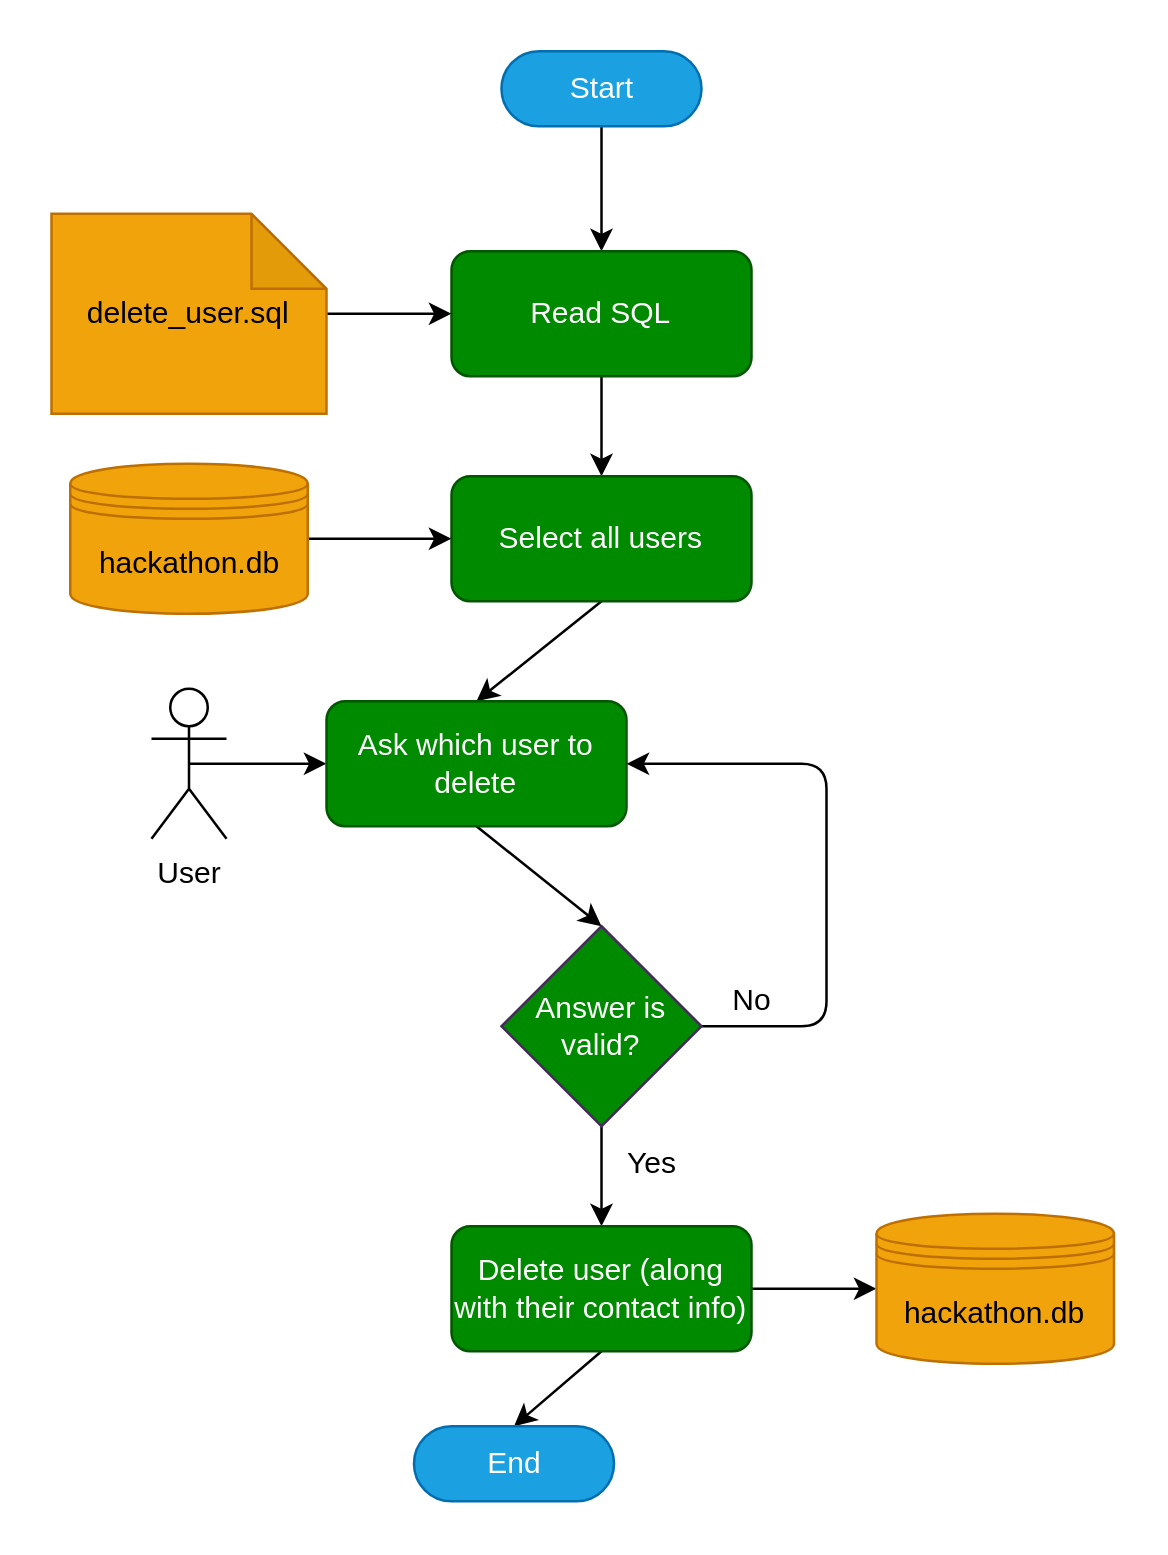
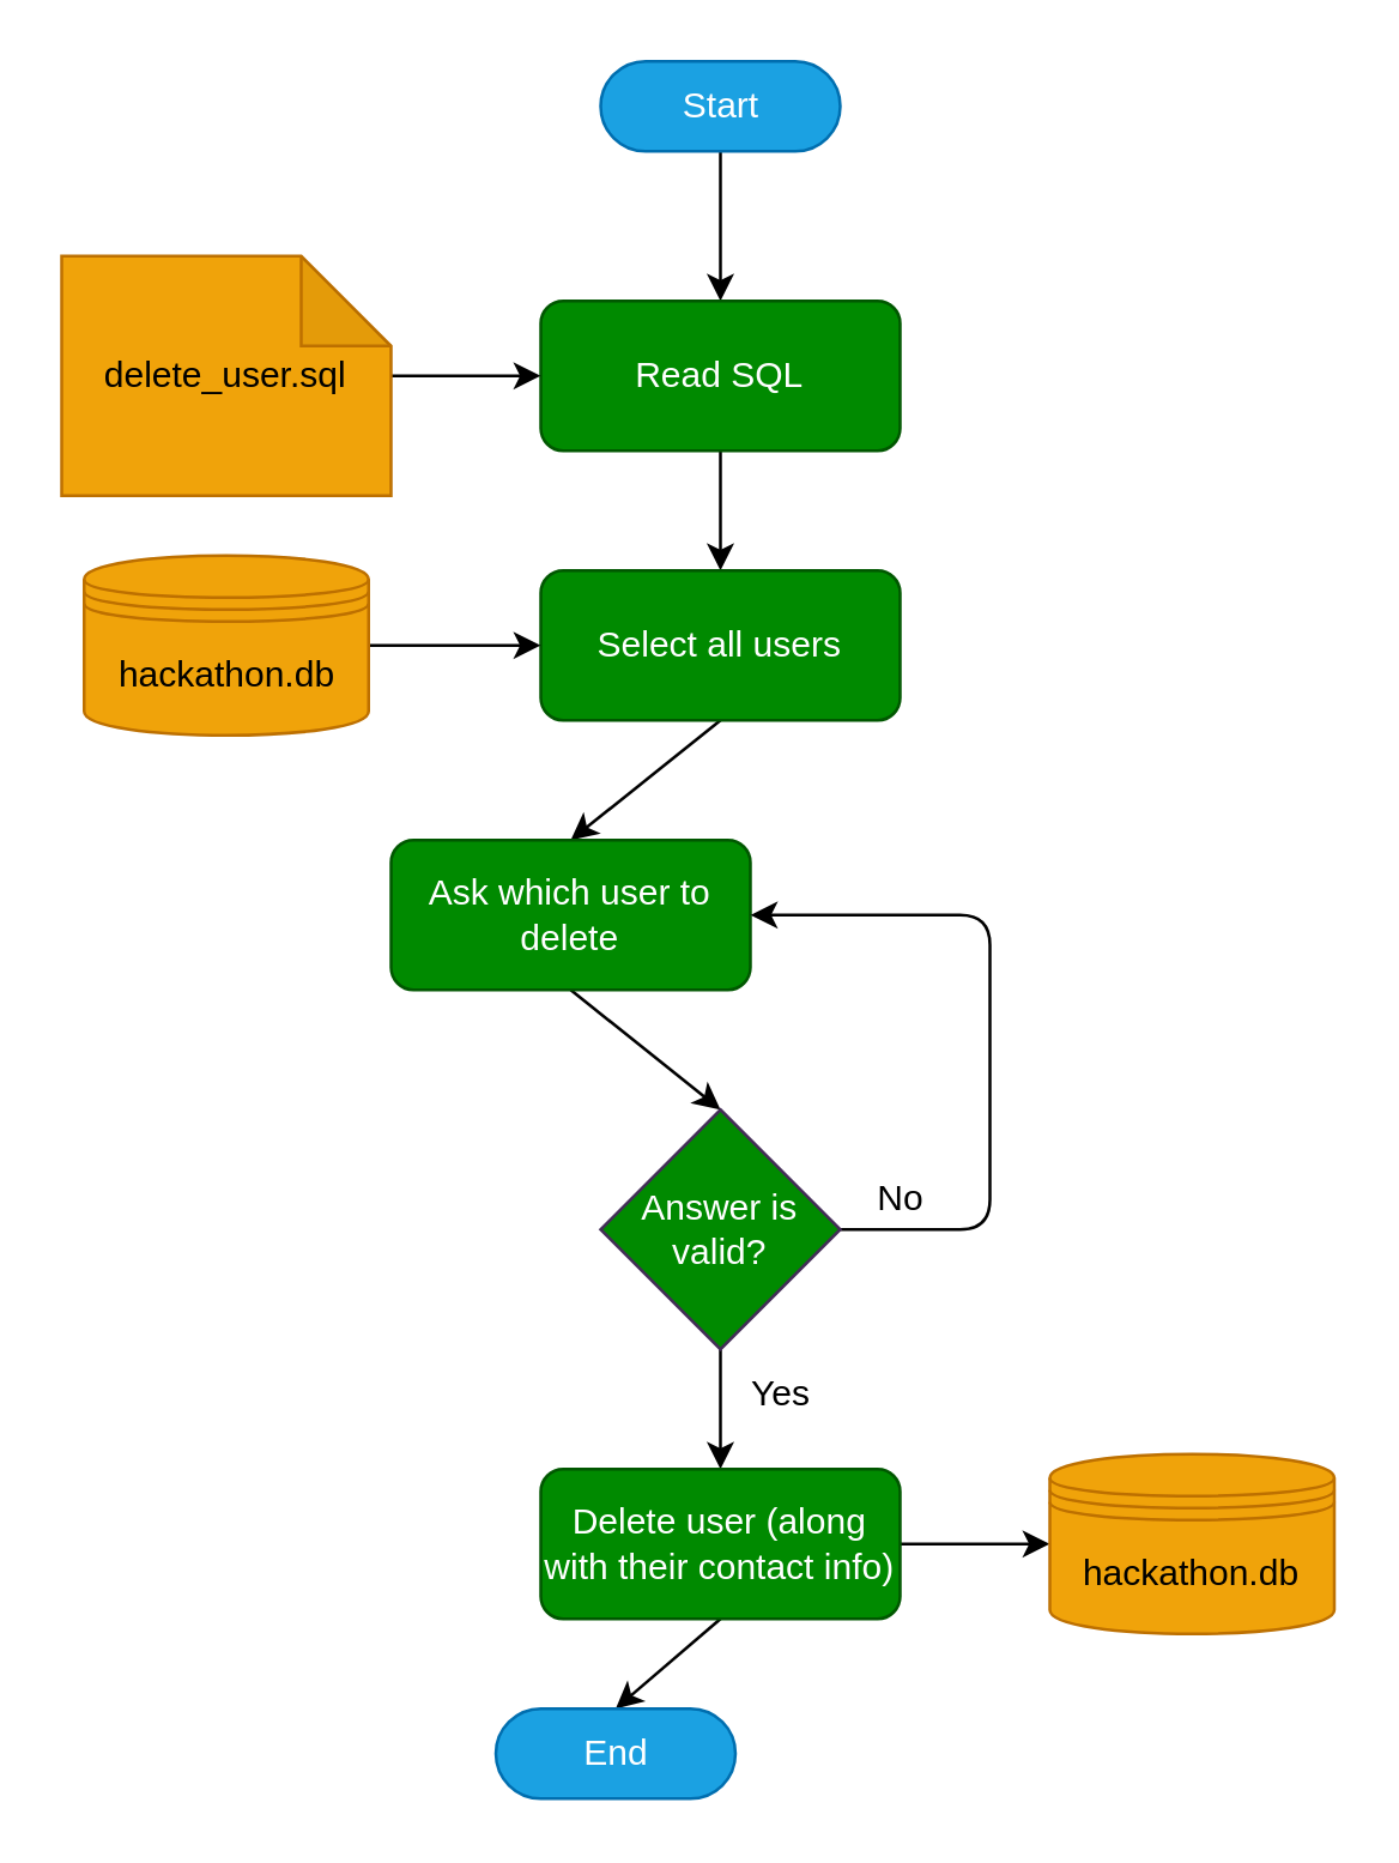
  <mxCell id="0" />
  <mxCell id="1" parent="0" />
  <mxCell id="2" style="edgeStyle=none;html=1;exitX=0.5;exitY=0.5;exitDx=0;exitDy=15;exitPerimeter=0;entryX=0.5;entryY=0;entryDx=0;entryDy=0;" parent="1" source="3" target="5" edge="1"><mxGeometry relative="1" as="geometry" /></mxCell>
  <mxCell id="3" value="Start" style="html=1;dashed=0;whitespace=wrap;shape=mxgraph.dfd.start;fillColor=#1ba1e2;strokeColor=#006EAF;fontColor=#ffffff;" parent="1" vertex="1"><mxGeometry x="200" y="20" width="80" height="30" as="geometry" /></mxCell>
  <mxCell id="4" style="edgeStyle=none;html=1;exitX=0.5;exitY=1;exitDx=0;exitDy=0;" parent="1" source="5" target="7" edge="1"><mxGeometry relative="1" as="geometry" /></mxCell>
  <mxCell id="5" value="Read SQL" style="shape=rect;html=1;rounded=1;whiteSpace=wrap;align=center;fillColor=#008a00;fontColor=#ffffff;strokeColor=#005700;" parent="1" vertex="1"><mxGeometry x="180" y="100" width="120" height="50" as="geometry" /></mxCell>
  <mxCell id="6" style="edgeStyle=none;html=1;exitX=0.5;exitY=1;exitDx=0;exitDy=0;entryX=0.5;entryY=0;entryDx=0;entryDy=0;endArrow=classic;endFill=1;" parent="1" source="7" target="13" edge="1"><mxGeometry relative="1" as="geometry" /></mxCell>
  <mxCell id="7" value="Select all users" style="shape=rect;html=1;rounded=1;whiteSpace=wrap;align=center;fillColor=#008a00;fontColor=#ffffff;strokeColor=#005700;" parent="1" vertex="1"><mxGeometry x="180" y="190" width="120" height="50" as="geometry" /></mxCell>
- <mxCell id="8" style="edgeStyle=none;html=1;exitX=0.5;exitY=0.5;exitDx=0;exitDy=0;exitPerimeter=0;entryX=0;entryY=0.5;entryDx=0;entryDy=0;endArrow=classic;endFill=1;" parent="1" source="9" target="13" edge="1"><mxGeometry relative="1" as="geometry" /></mxCell>
- <mxCell id="9" value="User" style="shape=umlActor;verticalLabelPosition=bottom;verticalAlign=top;html=1;" parent="1" vertex="1"><mxGeometry x="60" y="275" width="30" height="60" as="geometry" /></mxCell>
  <mxCell id="10" value="" style="edgeStyle=none;html=1;endArrow=classic;endFill=1;entryX=0;entryY=0.5;entryDx=0;entryDy=0;" parent="1" source="11" target="5" edge="1"><mxGeometry relative="1" as="geometry"><mxPoint x="170" y="160" as="targetPoint" /></mxGeometry></mxCell>
  <mxCell id="11" value="delete_user.sql" style="shape=note;whiteSpace=wrap;html=1;backgroundOutline=1;darkOpacity=0.05;align=center;fillColor=#f0a30a;fontColor=#000000;strokeColor=#BD7000;" parent="1" vertex="1"><mxGeometry x="20" y="85" width="110" height="80" as="geometry" /></mxCell>
  <mxCell id="12" style="edgeStyle=none;html=1;exitX=0.5;exitY=1;exitDx=0;exitDy=0;entryX=0.5;entryY=0;entryDx=0;entryDy=0;endArrow=classic;endFill=1;" parent="1" source="13" target="16" edge="1"><mxGeometry relative="1" as="geometry" /></mxCell>
  <mxCell id="13" value="Ask which user to delete" style="shape=rect;html=1;rounded=1;whiteSpace=wrap;align=center;fillColor=#008a00;fontColor=#ffffff;strokeColor=#005700;" parent="1" vertex="1"><mxGeometry x="130" y="280" width="120" height="50" as="geometry" /></mxCell>
  <mxCell id="14" style="edgeStyle=none;html=1;exitX=1;exitY=0.5;exitDx=0;exitDy=0;entryX=1;entryY=0.5;entryDx=0;entryDy=0;endArrow=classic;endFill=1;" parent="1" source="16" target="13" edge="1"><mxGeometry relative="1" as="geometry"><Array as="points"><mxPoint x="330" y="410" /><mxPoint x="330" y="305" /></Array></mxGeometry></mxCell>
  <mxCell id="15" style="edgeStyle=none;html=1;exitX=0.5;exitY=1;exitDx=0;exitDy=0;entryX=0.5;entryY=0;entryDx=0;entryDy=0;endArrow=classic;endFill=1;" parent="1" source="16" target="20" edge="1"><mxGeometry relative="1" as="geometry" /></mxCell>
  <mxCell id="16" value="Answer is valid?" style="rhombus;whiteSpace=wrap;html=1;fillColor=#008a00;fontColor=#ffffff;strokeColor=#432D57;" parent="1" vertex="1"><mxGeometry x="200" y="370" width="80" height="80" as="geometry" /></mxCell>
  <mxCell id="17" value="No" style="text;html=1;align=center;verticalAlign=middle;resizable=0;points=[];autosize=1;strokeColor=none;fillColor=none;" parent="1" vertex="1"><mxGeometry x="280" y="385" width="40" height="30" as="geometry" /></mxCell>
  <mxCell id="18" style="edgeStyle=none;html=1;exitX=1;exitY=0.5;exitDx=0;exitDy=0;" parent="1" source="20" target="25" edge="1"><mxGeometry relative="1" as="geometry" /></mxCell>
  <mxCell id="19" style="edgeStyle=none;html=1;exitX=0.5;exitY=1;exitDx=0;exitDy=0;entryX=0.5;entryY=0.5;entryDx=0;entryDy=-15;entryPerimeter=0;" parent="1" source="20" target="23" edge="1"><mxGeometry relative="1" as="geometry" /></mxCell>
  <mxCell id="20" value="Delete user (along with their contact info)" style="shape=rect;html=1;rounded=1;whiteSpace=wrap;align=center;fillColor=#008a00;fontColor=#ffffff;strokeColor=#005700;" parent="1" vertex="1"><mxGeometry x="180" y="490" width="120" height="50" as="geometry" /></mxCell>
  <mxCell id="21" style="edgeStyle=none;html=1;exitX=1;exitY=0.5;exitDx=0;exitDy=0;entryX=0;entryY=0.5;entryDx=0;entryDy=0;endArrow=classic;endFill=1;" parent="1" source="22" target="7" edge="1"><mxGeometry relative="1" as="geometry" /></mxCell>
  <mxCell id="22" value="hackathon.db" style="shape=datastore;whiteSpace=wrap;html=1;fillColor=#f0a30a;fontColor=#000000;strokeColor=#BD7000;" parent="1" vertex="1"><mxGeometry x="27.5" y="185" width="95" height="60" as="geometry" /></mxCell>
  <mxCell id="23" value="End" style="html=1;dashed=0;whitespace=wrap;shape=mxgraph.dfd.start;fillColor=#1ba1e2;strokeColor=#006EAF;fontColor=#ffffff;" parent="1" vertex="1"><mxGeometry x="165" y="570" width="80" height="30" as="geometry" /></mxCell>
  <mxCell id="24" value="Yes" style="text;html=1;align=center;verticalAlign=middle;resizable=0;points=[];autosize=1;strokeColor=none;fillColor=none;" parent="1" vertex="1"><mxGeometry x="240" y="450" width="40" height="30" as="geometry" /></mxCell>
  <mxCell id="25" value="hackathon.db" style="shape=datastore;whiteSpace=wrap;html=1;fillColor=#f0a30a;fontColor=#000000;strokeColor=#BD7000;" parent="1" vertex="1"><mxGeometry x="350" y="485" width="95" height="60" as="geometry" /></mxCell>
